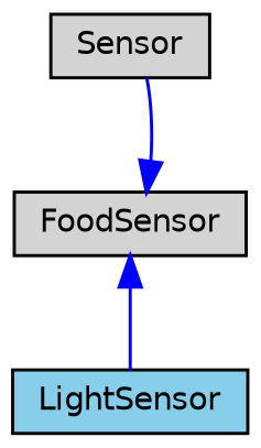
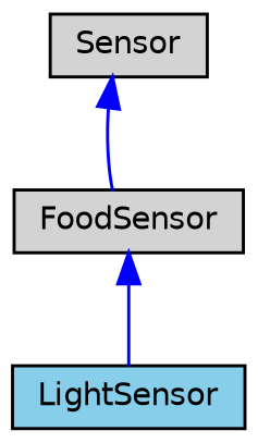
  digraph {
    node [color=black fillcolor=lightgrey fontname=Helvetica fontsize=10 shape=record style=filled]
    edge [color=blue dir=back fontname=Helvetica fontsize=10 labelfontname=Helvetica labelfontsize=10 style=solid]
    n1 [fontcolor=black height=0.2 label=Sensor width=0.4]
    n2 [height=0.2 label=FoodSensor width=0.4]
    n3 [fillcolor=skyblue height=0.2 label=LightSensor width=0.4]
-   n2 -> n1
+   n1 -> n2
    n2 -> n3
  }
